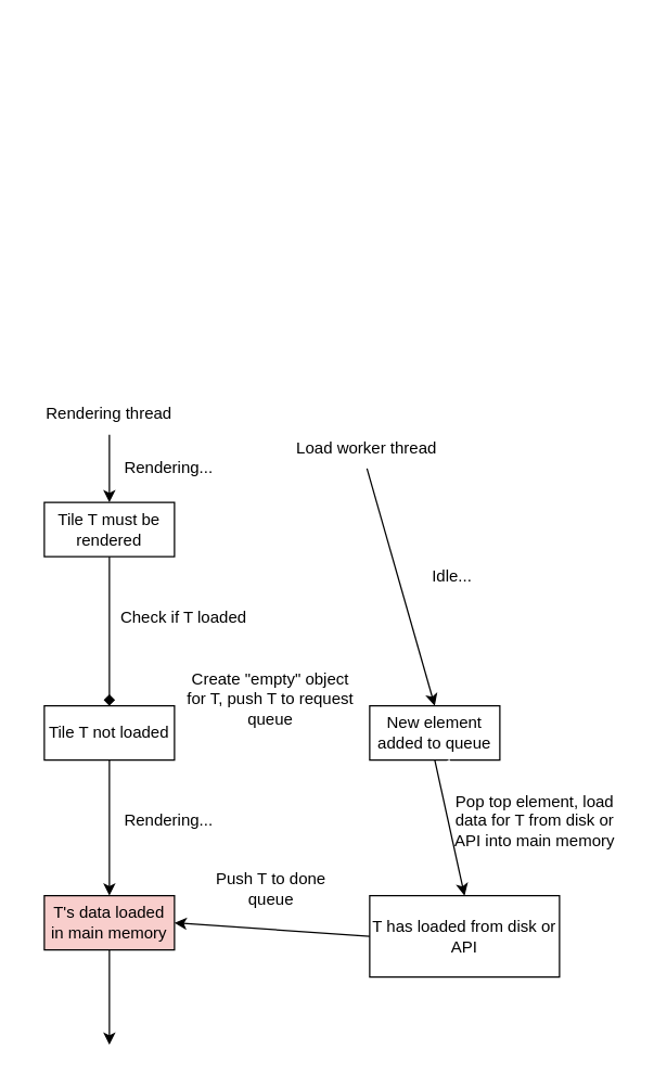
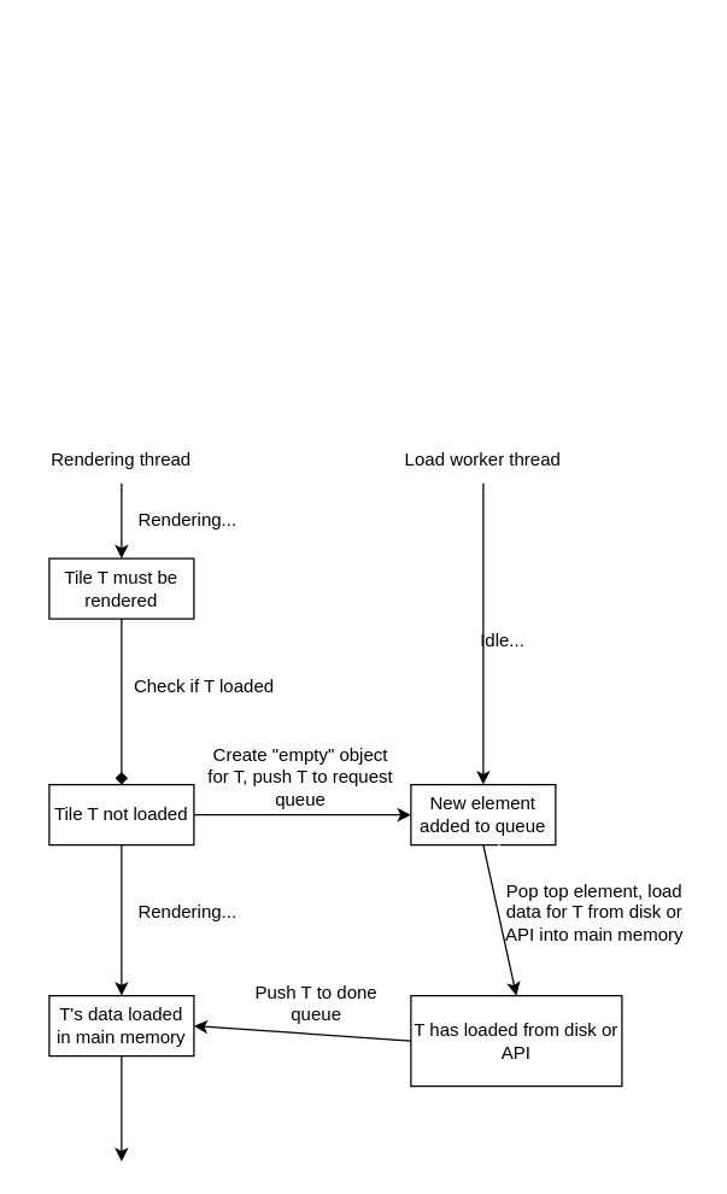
  <mxCell id="0" />
  <mxCell id="1" parent="0" />
  <mxCell id="2" value="" style="endArrow=none;html=1;rounded=0;strokeColor=#FFFFFF;strokeWidth=2;exitX=0.388;exitY=0.295;exitDx=0;exitDy=0;exitPerimeter=0;startArrow=none;" parent="1" edge="1" source="7"><mxGeometry width="50" height="50" relative="1" as="geometry"><mxPoint x="339.884" y="580.035" as="sourcePoint" /><mxPoint x="340" y="20" as="targetPoint" /></mxGeometry></mxCell>
  <mxCell id="3" value="Rendering thread" style="text;html=1;strokeColor=none;fillColor=none;align=center;verticalAlign=middle;whiteSpace=wrap;rounded=0;" vertex="1" parent="1"><mxGeometry x="20" y="290" width="120" height="30" as="geometry" /></mxCell>
- <mxCell id="4" value="Load worker thread" style="text;html=1;strokeColor=none;fillColor=none;align=center;verticalAlign=middle;whiteSpace=wrap;rounded=0;" vertex="1" parent="1"><mxGeometry x="210" y="315" width="120" height="30" as="geometry" /></mxCell>
+ <mxCell id="4" value="Load worker thread" style="text;html=1;strokeColor=none;fillColor=none;align=center;verticalAlign=middle;whiteSpace=wrap;rounded=0;" vertex="1" parent="1"><mxGeometry x="260" y="290" width="120" height="30" as="geometry" /></mxCell>
  <mxCell id="5" value="" style="endArrow=classic;html=1;rounded=0;exitX=0.5;exitY=1;exitDx=0;exitDy=0;" edge="1" parent="1" source="3"><mxGeometry width="50" height="50" relative="1" as="geometry"><mxPoint x="80" y="440" as="sourcePoint" /><mxPoint x="80" y="370" as="targetPoint" /></mxGeometry></mxCell>
  <mxCell id="6" value="" style="endArrow=classic;html=1;rounded=0;exitX=0.5;exitY=1;exitDx=0;exitDy=0;entryX=0.5;entryY=0;entryDx=0;entryDy=0;" edge="1" parent="1" source="4" target="13"><mxGeometry width="50" height="50" relative="1" as="geometry"><mxPoint x="150" y="430" as="sourcePoint" /><mxPoint x="320" y="500" as="targetPoint" /></mxGeometry></mxCell>
  <mxCell id="7" value="Idle..." style="text;html=1;strokeColor=none;fillColor=none;align=center;verticalAlign=middle;whiteSpace=wrap;rounded=0;" vertex="1" parent="1"><mxGeometry x="313" y="410" width="40" height="30" as="geometry" /></mxCell>
  <mxCell id="8" value="Create &quot;empty&quot; object for T, push T to request queue" style="text;html=1;strokeColor=none;fillColor=none;align=center;verticalAlign=middle;whiteSpace=wrap;rounded=0;" vertex="1" parent="1"><mxGeometry x="133" y="500" width="132" height="30" as="geometry" /></mxCell>
  <mxCell id="9" value="Tile T must be rendered" style="rounded=0;whiteSpace=wrap;html=1;" vertex="1" parent="1"><mxGeometry x="32" y="370" width="96" height="40" as="geometry" /></mxCell>
  <mxCell id="10" value="" style="endArrow=diamond;html=1;rounded=0;exitX=0.5;exitY=1;exitDx=0;exitDy=0;entryX=0.5;entryY=0;entryDx=0;entryDy=0;" edge="1" parent="1" source="9" target="21"><mxGeometry width="50" height="50" relative="1" as="geometry"><mxPoint x="150" y="460" as="sourcePoint" /><mxPoint x="200" y="410" as="targetPoint" /></mxGeometry></mxCell>
  <mxCell id="11" value="Check if T loaded" style="text;html=1;strokeColor=none;fillColor=none;align=center;verticalAlign=middle;whiteSpace=wrap;rounded=0;" vertex="1" parent="1"><mxGeometry x="80" y="440" width="110" height="30" as="geometry" /></mxCell>
  <mxCell id="12" value="" style="endArrow=classic;html=1;rounded=0;exitX=0.5;exitY=1;exitDx=0;exitDy=0;" edge="1" parent="1" source="21"><mxGeometry width="50" height="50" relative="1" as="geometry"><mxPoint x="150" y="500" as="sourcePoint" /><mxPoint x="80" y="660" as="targetPoint" /></mxGeometry></mxCell>
  <mxCell id="13" value="New element added to queue" style="rounded=0;whiteSpace=wrap;html=1;" vertex="1" parent="1"><mxGeometry x="272" y="520" width="96" height="40" as="geometry" /></mxCell>
  <mxCell id="14" value="" style="endArrow=none;html=1;rounded=0;strokeColor=#FFFFFF;strokeWidth=2;exitX=0.388;exitY=0.295;exitDx=0;exitDy=0;exitPerimeter=0;" edge="1" parent="1" target="13"><mxGeometry width="50" height="50" relative="1" as="geometry"><mxPoint x="339.884" y="580.035" as="sourcePoint" /><mxPoint x="339.989" y="440" as="targetPoint" /></mxGeometry></mxCell>
  <mxCell id="15" value="T has loaded from disk or API" style="rounded=0;whiteSpace=wrap;html=1;" vertex="1" parent="1"><mxGeometry x="272" y="660" width="140" height="60" as="geometry" /></mxCell>
  <mxCell id="16" value="" style="endArrow=classic;html=1;rounded=0;exitX=0.5;exitY=1;exitDx=0;exitDy=0;entryX=0.5;entryY=0;entryDx=0;entryDy=0;" edge="1" parent="1" source="13" target="15"><mxGeometry width="50" height="50" relative="1" as="geometry"><mxPoint x="160" y="550" as="sourcePoint" /><mxPoint x="210" y="500" as="targetPoint" /></mxGeometry></mxCell>
  <mxCell id="17" value="Pop top element, load data for T from disk or API into main memory" style="text;html=1;strokeColor=none;fillColor=none;align=center;verticalAlign=middle;whiteSpace=wrap;rounded=0;" vertex="1" parent="1"><mxGeometry x="328" y="590" width="132" height="30" as="geometry" /></mxCell>
  <mxCell id="18" value="Rendering..." style="text;html=1;strokeColor=none;fillColor=none;align=center;verticalAlign=middle;whiteSpace=wrap;rounded=0;" vertex="1" parent="1"><mxGeometry x="94" y="330" width="60" height="30" as="geometry" /></mxCell>
- <mxCell id="19" value="Push T to done queue" style="text;html=1;strokeColor=none;fillColor=none;align=center;verticalAlign=middle;whiteSpace=wrap;rounded=0;" vertex="1" parent="1"><mxGeometry x="143.5" y="640" width="111" height="30" as="geometry" /></mxCell>
- <mxCell id="20" value="T's data loaded in main memory" style="rounded=0;whiteSpace=wrap;html=1;fillColor=#f8cecc;" vertex="1" parent="1"><mxGeometry x="32" y="660" width="96" height="40" as="geometry" /></mxCell>
+ <mxCell id="19" value="Push T to done queue" style="text;html=1;strokeColor=none;fillColor=none;align=center;verticalAlign=middle;whiteSpace=wrap;rounded=0;" vertex="1" parent="1"><mxGeometry x="153.5" y="650" width="111" height="30" as="geometry" /></mxCell>
+ <mxCell id="20" value="T's data loaded in main memory" style="rounded=0;whiteSpace=wrap;html=1;" vertex="1" parent="1"><mxGeometry x="32" y="660" width="96" height="40" as="geometry" /></mxCell>
  <mxCell id="21" value="Tile T not loaded" style="rounded=0;whiteSpace=wrap;html=1;" vertex="1" parent="1"><mxGeometry x="32" y="520" width="96" height="40" as="geometry" /></mxCell>
+ <mxCell id="22" value="" style="endArrow=classic;html=1;rounded=0;exitX=1;exitY=0.5;exitDx=0;exitDy=0;entryX=0;entryY=0.5;entryDx=0;entryDy=0;" edge="1" parent="1" source="21" target="13"><mxGeometry width="50" height="50" relative="1" as="geometry"><mxPoint x="100" y="580" as="sourcePoint" /><mxPoint x="150" y="530" as="targetPoint" /></mxGeometry></mxCell>
  <mxCell id="23" value="" style="endArrow=classic;html=1;rounded=0;exitX=0;exitY=0.5;exitDx=0;exitDy=0;entryX=1;entryY=0.5;entryDx=0;entryDy=0;" edge="1" parent="1" source="15" target="20"><mxGeometry width="50" height="50" relative="1" as="geometry"><mxPoint x="100" y="640" as="sourcePoint" /><mxPoint x="150" y="590" as="targetPoint" /></mxGeometry></mxCell>
  <mxCell id="24" value="" style="endArrow=classic;html=1;rounded=0;exitX=0.5;exitY=1;exitDx=0;exitDy=0;" edge="1" parent="1" source="20"><mxGeometry width="50" height="50" relative="1" as="geometry"><mxPoint x="110" y="780" as="sourcePoint" /><mxPoint x="80" y="770" as="targetPoint" /></mxGeometry></mxCell>
  <mxCell id="25" value="Rendering..." style="text;html=1;strokeColor=none;fillColor=none;align=center;verticalAlign=middle;whiteSpace=wrap;rounded=0;" vertex="1" parent="1"><mxGeometry x="94" y="590" width="60" height="30" as="geometry" /></mxCell>
